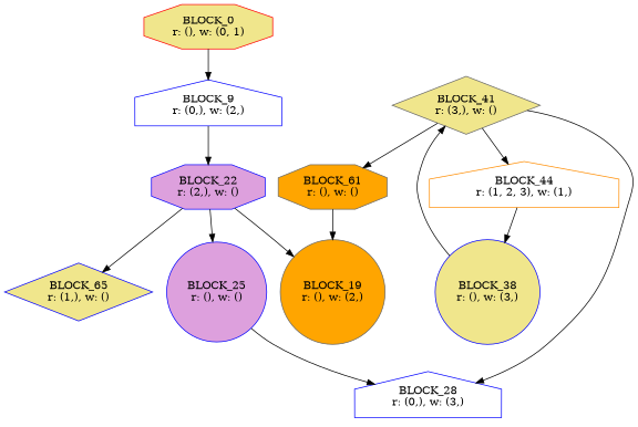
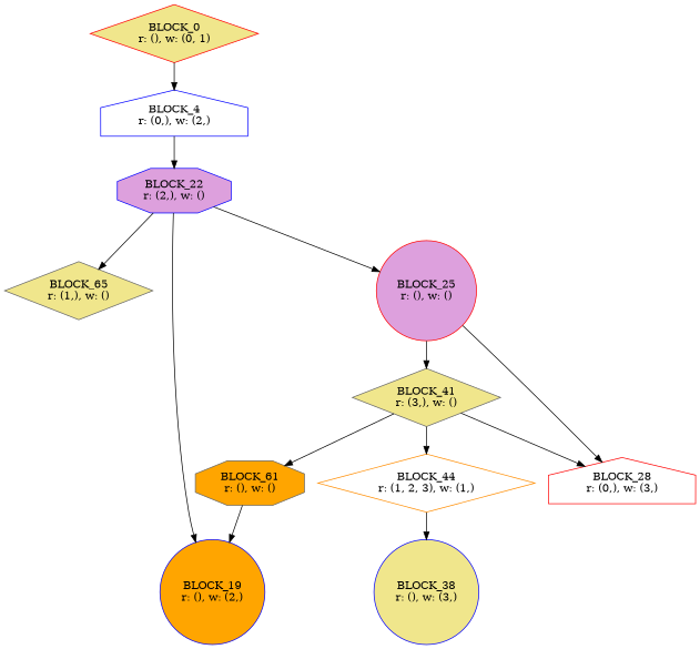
  digraph {
    node [color=blue fillcolor=khaki shape=octagon style=filled]
-   n1 [color=red label="BLOCK_0\nr: (), w: (0, 1)"]
-   n2 [fillcolor=white label="BLOCK_9\nr: (0,), w: (2,)" shape=house]
+   n1 [color=red label="BLOCK_0\nr: (), w: (0, 1)" shape=diamond]
+   n2 [fillcolor=white label="BLOCK_4\nr: (0,), w: (2,)" shape=house]
    n3 [fillcolor=plum label="BLOCK_22\nr: (2,), w: ()"]
-   n4 [label="BLOCK_65\nr: (1,), w: ()" shape=diamond]
+   n4 [color=gray40 label="BLOCK_65\nr: (1,), w: ()" shape=diamond]
    n5 [label="BLOCK_38\nr: (), w: (3,)" shape=circle]
    n6 [color=gray40 label="BLOCK_41\nr: (3,), w: ()" shape=diamond]
-   n7 [color=darkorange fillcolor=white label="BLOCK_44\nr: (1, 2, 3), w: (1,)" shape=house]
+   n7 [color=darkorange fillcolor=white label="BLOCK_44\nr: (1, 2, 3), w: (1,)" shape=diamond]
    n8 [color=gray40 fillcolor=orange label="BLOCK_61\nr: (), w: ()"]
-   n9 [fillcolor=white label="BLOCK_28\nr: (0,), w: (3,)" shape=house]
-   n10 [color=gray40 fillcolor=orange label="BLOCK_19\nr: (), w: (2,)" shape=circle]
-   n11 [fillcolor=plum label="BLOCK_25\nr: (), w: ()" shape=circle]
+   n9 [color=red fillcolor=white label="BLOCK_28\nr: (0,), w: (3,)" shape=house]
+   n10 [fillcolor=orange label="BLOCK_19\nr: (), w: (2,)" shape=circle]
+   n11 [color=red fillcolor=plum label="BLOCK_25\nr: (), w: ()" shape=circle]
    n1 -> n2
    n2 -> n3
    n3 -> n4
    n3 -> n10
    n3 -> n11
-   n5 -> n6
+   n11 -> n6
    n6 -> n7
    n6 -> n8
    n6 -> n9
    n7 -> n5
    n8 -> n10
    n11 -> n9
  }
